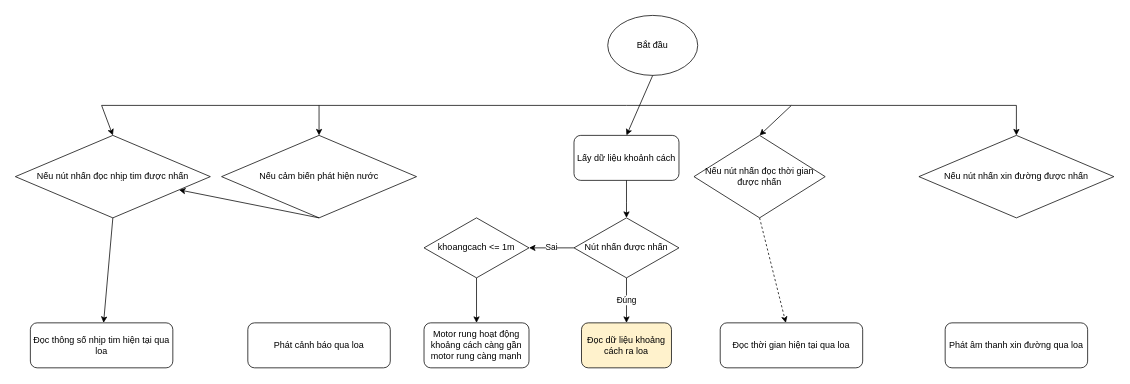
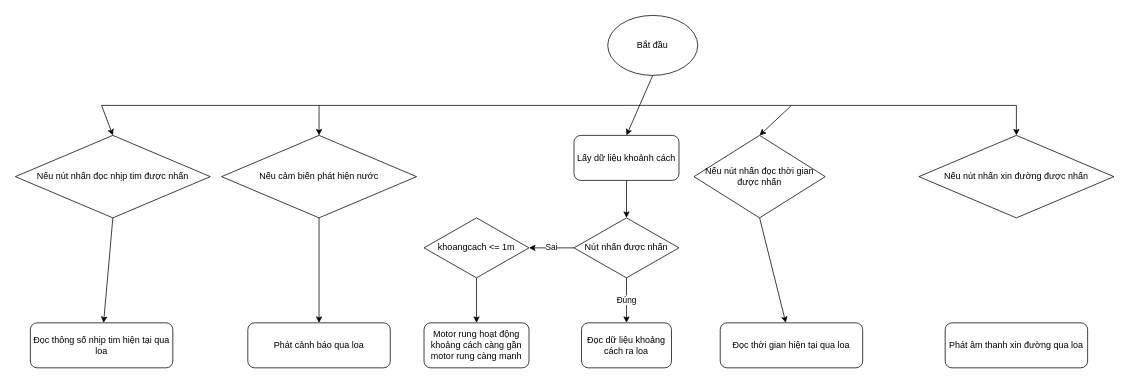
  <mxCell id="0" />
  <mxCell id="1" parent="0" />
  <mxCell id="2" value="Bắt đầu" style="ellipse;whiteSpace=wrap;html=1;" vertex="1" parent="1"><mxGeometry x="810" y="20" width="120" height="80" as="geometry" /></mxCell>
  <mxCell id="3" value="Lấy dữ liệu khoảnh cách" style="rounded=1;whiteSpace=wrap;html=1;" vertex="1" parent="1"><mxGeometry x="765" y="180" width="140" height="60" as="geometry" /></mxCell>
  <mxCell id="4" value="" style="endArrow=classic;html=1;rounded=0;exitX=0.5;exitY=1;exitDx=0;exitDy=0;entryX=0.5;entryY=0;entryDx=0;entryDy=0;" edge="1" parent="1" source="2" target="3"><mxGeometry width="50" height="50" relative="1" as="geometry"><mxPoint x="805" y="280" as="sourcePoint" /><mxPoint x="855" y="230" as="targetPoint" /></mxGeometry></mxCell>
  <mxCell id="5" value="Nút nhấn được nhấn" style="rhombus;whiteSpace=wrap;html=1;" vertex="1" parent="1"><mxGeometry x="765" y="290" width="140" height="80" as="geometry" /></mxCell>
  <mxCell id="6" value="khoangcach &amp;lt;= 1m" style="rhombus;whiteSpace=wrap;html=1;" vertex="1" parent="1"><mxGeometry x="565" y="290" width="140" height="80" as="geometry" /></mxCell>
  <mxCell id="7" value="" style="endArrow=classic;html=1;rounded=0;entryX=0.5;entryY=0;entryDx=0;entryDy=0;" edge="1" parent="1" target="5"><mxGeometry width="50" height="50" relative="1" as="geometry"><mxPoint x="835" y="240" as="sourcePoint" /><mxPoint x="855" y="220" as="targetPoint" /><Array as="points"><mxPoint x="835" y="270" /></Array></mxGeometry></mxCell>
- <mxCell id="8" value="Đọc dữ liệu khoảng cách ra loa" style="rounded=1;whiteSpace=wrap;html=1;fillColor=#fff2cc;" vertex="1" parent="1"><mxGeometry x="775" y="430" width="120" height="60" as="geometry" /></mxCell>
+ <mxCell id="8" value="Đọc dữ liệu khoảng cách ra loa" style="rounded=1;whiteSpace=wrap;html=1;" vertex="1" parent="1"><mxGeometry x="775" y="430" width="120" height="60" as="geometry" /></mxCell>
  <mxCell id="9" value="Đúng" style="endArrow=classic;html=1;rounded=0;exitX=0.5;exitY=1;exitDx=0;exitDy=0;entryX=0.5;entryY=0;entryDx=0;entryDy=0;" edge="1" parent="1" source="5" target="8"><mxGeometry width="50" height="50" relative="1" as="geometry"><mxPoint x="945" y="250" as="sourcePoint" /><mxPoint x="995" y="200" as="targetPoint" /></mxGeometry></mxCell>
  <mxCell id="10" value="Sai" style="endArrow=classic;html=1;rounded=0;exitX=0;exitY=0.5;exitDx=0;exitDy=0;entryX=1;entryY=0.5;entryDx=0;entryDy=0;" edge="1" parent="1" source="5" target="6"><mxGeometry width="50" height="50" relative="1" as="geometry"><mxPoint x="805" y="260" as="sourcePoint" /><mxPoint x="855" y="210" as="targetPoint" /></mxGeometry></mxCell>
  <mxCell id="11" value="" style="endArrow=classic;html=1;rounded=0;exitX=0.5;exitY=1;exitDx=0;exitDy=0;" edge="1" parent="1" source="6"><mxGeometry width="50" height="50" relative="1" as="geometry"><mxPoint x="715" y="260" as="sourcePoint" /><mxPoint x="635" y="430" as="targetPoint" /></mxGeometry></mxCell>
  <mxCell id="12" value="Motor rung hoạt động khoảng cách càng gần motor rung càng mạnh" style="rounded=1;whiteSpace=wrap;html=1;" vertex="1" parent="1"><mxGeometry x="565" y="430" width="140" height="60" as="geometry" /></mxCell>
  <mxCell id="13" value="" style="endArrow=classic;html=1;rounded=0;entryX=0.5;entryY=0;entryDx=0;entryDy=0;" edge="1" parent="1" target="14"><mxGeometry width="50" height="50" relative="1" as="geometry"><mxPoint x="835" y="140" as="sourcePoint" /><mxPoint x="1025" y="180" as="targetPoint" /><Array as="points"><mxPoint x="1055" y="140" /></Array></mxGeometry></mxCell>
  <mxCell id="14" value="Nếu nút nhấn đọc thời gian được nhấn" style="rhombus;whiteSpace=wrap;html=1;" vertex="1" parent="1"><mxGeometry x="925" y="180" width="175" height="110" as="geometry" /></mxCell>
- <mxCell id="15" value="" style="endArrow=classic;html=1;rounded=0;exitX=0.5;exitY=1;exitDx=0;exitDy=0;dashed=1;" edge="1" parent="1" source="14" target="16"><mxGeometry width="50" height="50" relative="1" as="geometry"><mxPoint x="915" y="290" as="sourcePoint" /><mxPoint x="965" y="240" as="targetPoint" /></mxGeometry></mxCell>
+ <mxCell id="15" value="" style="endArrow=classic;html=1;rounded=0;exitX=0.5;exitY=1;exitDx=0;exitDy=0;" edge="1" parent="1" source="14" target="16"><mxGeometry width="50" height="50" relative="1" as="geometry"><mxPoint x="915" y="290" as="sourcePoint" /><mxPoint x="965" y="240" as="targetPoint" /></mxGeometry></mxCell>
  <mxCell id="16" value="Đọc thời gian hiện tại qua loa" style="rounded=1;whiteSpace=wrap;html=1;" vertex="1" parent="1"><mxGeometry x="960" y="430" width="190" height="60" as="geometry" /></mxCell>
  <mxCell id="17" value="Nếu nút nhấn xin đường được nhấn" style="rhombus;whiteSpace=wrap;html=1;" vertex="1" parent="1"><mxGeometry x="1225" y="180" width="260" height="110" as="geometry" /></mxCell>
  <mxCell id="18" value="Phát âm thanh xin đường qua loa" style="rounded=1;whiteSpace=wrap;html=1;" vertex="1" parent="1"><mxGeometry x="1260" y="430" width="190" height="60" as="geometry" /></mxCell>
  <mxCell id="19" value="" style="endArrow=classic;html=1;rounded=0;entryX=0.5;entryY=0;entryDx=0;entryDy=0;" edge="1" parent="1" target="17"><mxGeometry width="50" height="50" relative="1" as="geometry"><mxPoint x="1055" y="140" as="sourcePoint" /><mxPoint x="1215" y="350" as="targetPoint" /><Array as="points"><mxPoint x="1355" y="140" /></Array></mxGeometry></mxCell>
  <mxCell id="20" value="Nếu cảm biến phát hiện nước" style="rhombus;whiteSpace=wrap;html=1;" vertex="1" parent="1"><mxGeometry x="295" y="180" width="260" height="110" as="geometry" /></mxCell>
- <mxCell id="21" value="" style="endArrow=classic;html=1;rounded=0;exitX=0.5;exitY=1;exitDx=0;exitDy=0;" edge="1" parent="1" source="20" target="24"><mxGeometry width="50" height="50" relative="1" as="geometry"><mxPoint x="285" y="290" as="sourcePoint" /><mxPoint x="335" y="240" as="targetPoint" /></mxGeometry></mxCell>
+ <mxCell id="21" value="" style="endArrow=classic;html=1;rounded=0;exitX=0.5;exitY=1;exitDx=0;exitDy=0;" edge="1" parent="1" source="20" target="22"><mxGeometry width="50" height="50" relative="1" as="geometry"><mxPoint x="285" y="290" as="sourcePoint" /><mxPoint x="335" y="240" as="targetPoint" /></mxGeometry></mxCell>
  <mxCell id="22" value="Phát cảnh báo qua loa" style="rounded=1;whiteSpace=wrap;html=1;" vertex="1" parent="1"><mxGeometry x="330" y="430" width="190" height="60" as="geometry" /></mxCell>
  <mxCell id="23" value="" style="endArrow=classic;html=1;rounded=0;entryX=0.5;entryY=0;entryDx=0;entryDy=0;" edge="1" parent="1" target="20"><mxGeometry width="50" height="50" relative="1" as="geometry"><mxPoint x="835" y="140" as="sourcePoint" /><mxPoint x="715" y="280" as="targetPoint" /><Array as="points"><mxPoint x="425" y="140" /></Array></mxGeometry></mxCell>
  <mxCell id="24" value="Nếu nút nhấn đọc nhịp tim được nhấn" style="rhombus;whiteSpace=wrap;html=1;" vertex="1" parent="1"><mxGeometry x="20" y="180" width="260" height="110" as="geometry" /></mxCell>
  <mxCell id="25" value="" style="endArrow=classic;html=1;rounded=0;exitX=0.5;exitY=1;exitDx=0;exitDy=0;" edge="1" parent="1" source="24" target="26"><mxGeometry width="50" height="50" relative="1" as="geometry"><mxPoint x="-5" y="290" as="sourcePoint" /><mxPoint x="45" y="240" as="targetPoint" /></mxGeometry></mxCell>
  <mxCell id="26" value="Đọc thông số nhịp tim hiện tại qua loa" style="rounded=1;whiteSpace=wrap;html=1;" vertex="1" parent="1"><mxGeometry x="40" y="430" width="190" height="60" as="geometry" /></mxCell>
  <mxCell id="27" value="" style="endArrow=classic;html=1;rounded=0;entryX=0.5;entryY=0;entryDx=0;entryDy=0;" edge="1" parent="1" target="24"><mxGeometry width="50" height="50" relative="1" as="geometry"><mxPoint x="425" y="140" as="sourcePoint" /><mxPoint x="405" y="380" as="targetPoint" /><Array as="points"><mxPoint x="135" y="140" /></Array></mxGeometry></mxCell>
